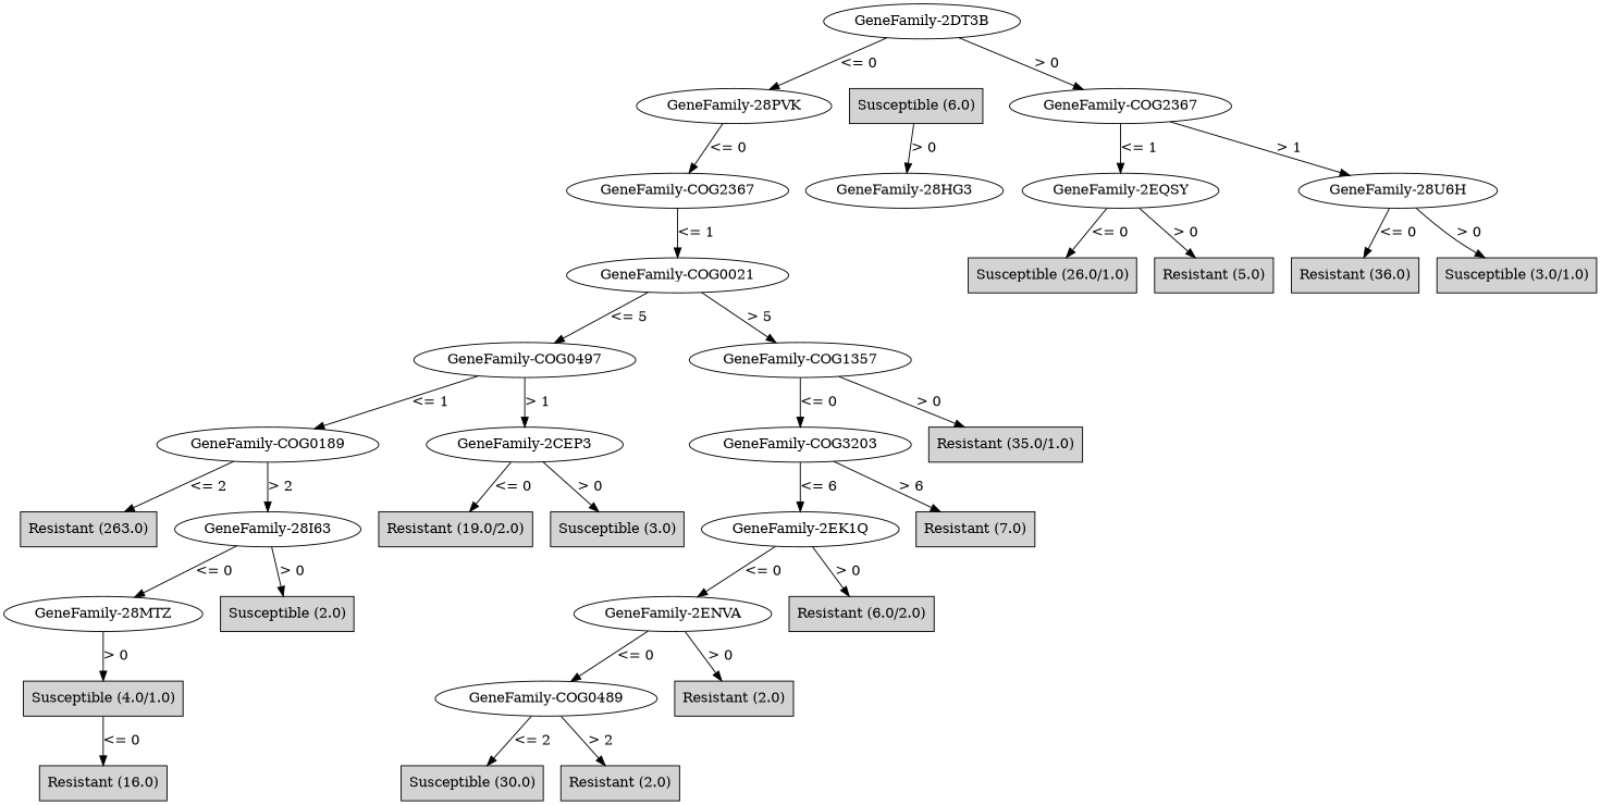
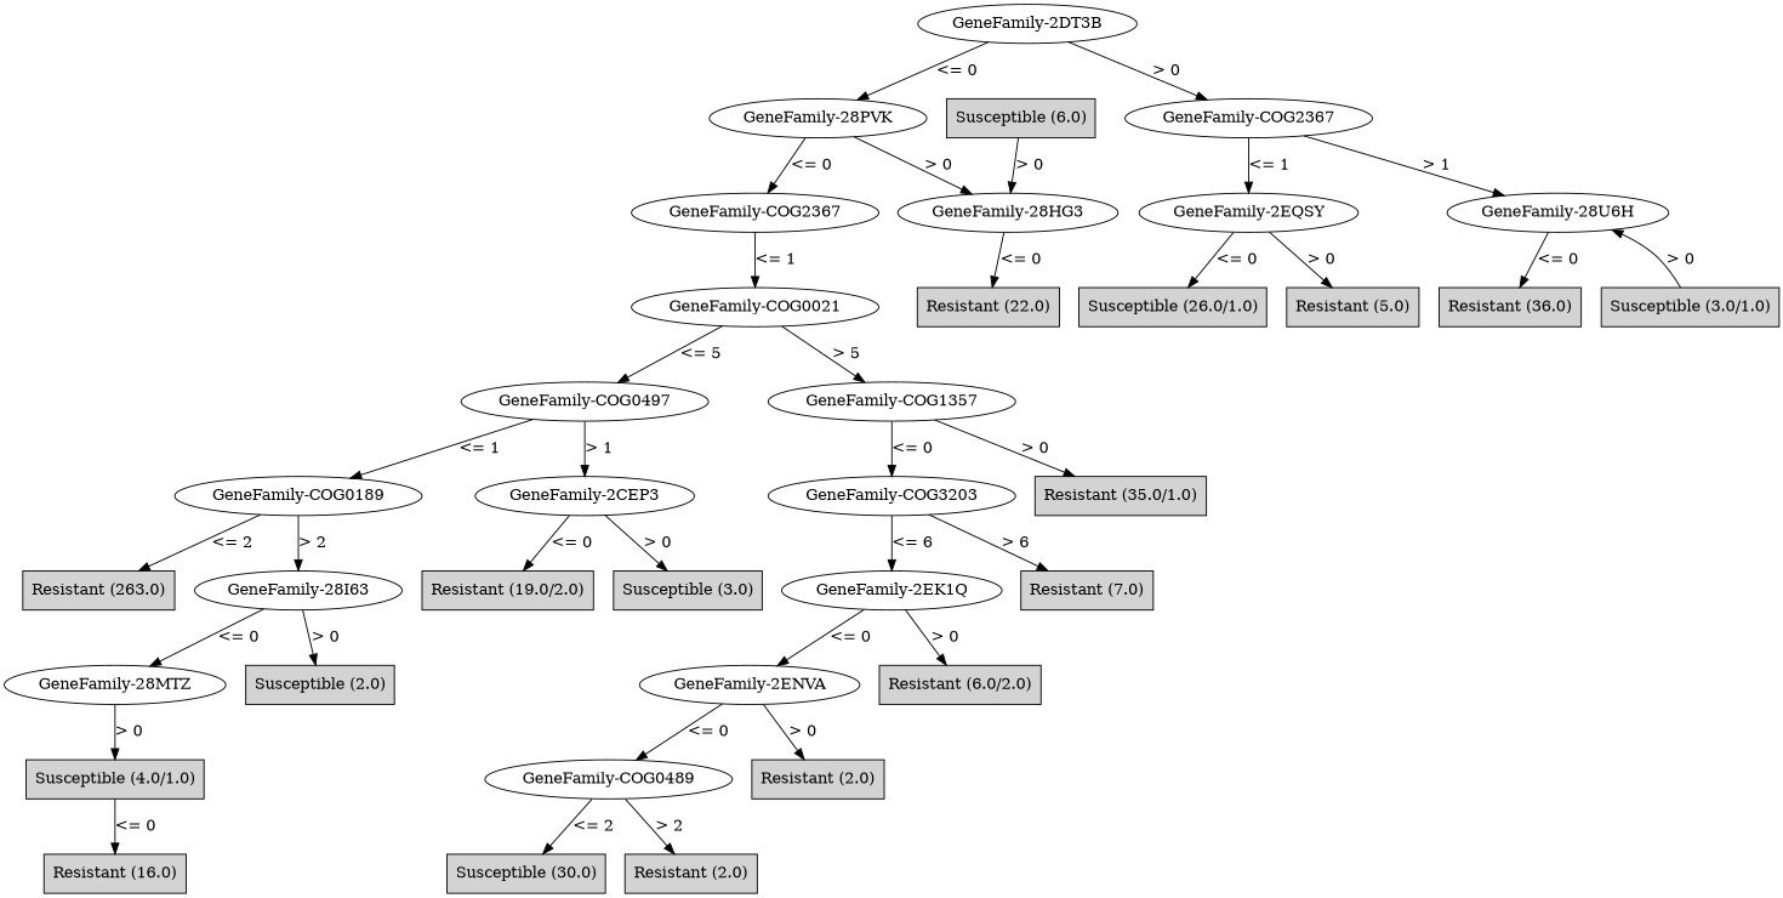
  digraph {
    n1 [label="GeneFamily-2DT3B"]
    n2 [label="GeneFamily-28PVK"]
    n3 [label="GeneFamily-COG2367"]
    n4 [label="GeneFamily-COG2367"]
    n5 [label="GeneFamily-28HG3"]
    n6 [label="GeneFamily-2EQSY"]
    n7 [label="GeneFamily-28U6H"]
    n8 [label="GeneFamily-COG0021"]
+   n9 [label="Resistant (22.0)" shape=box style=filled]
    n10 [label="GeneFamily-COG0497"]
    n11 [label="GeneFamily-COG1357"]
    n12 [label="GeneFamily-COG0189"]
    n13 [label="GeneFamily-2CEP3"]
    n14 [label="GeneFamily-COG3203"]
    n15 [label="Resistant (35.0/1.0)" shape=box style=filled]
    n16 [label="Resistant (263.0)" shape=box style=filled]
    n17 [label="GeneFamily-28I63"]
    n18 [label="Resistant (19.0/2.0)" shape=box style=filled]
    n19 [label="Susceptible (3.0)" shape=box style=filled]
    n20 [label="GeneFamily-28MTZ"]
    n21 [label="Susceptible (2.0)" shape=box style=filled]
    n22 [label="Susceptible (4.0/1.0)" shape=box style=filled]
    n23 [label="Resistant (16.0)" shape=box style=filled]
    n24 [label="GeneFamily-2EK1Q"]
    n25 [label="Resistant (7.0)" shape=box style=filled]
    n26 [label="GeneFamily-2ENVA"]
    n27 [label="Resistant (6.0/2.0)" shape=box style=filled]
    n28 [label="GeneFamily-COG0489"]
    n29 [label="Resistant (2.0)" shape=box style=filled]
    n30 [label="Susceptible (30.0)" shape=box style=filled]
    n31 [label="Resistant (2.0)" shape=box style=filled]
    n32 [label="Susceptible (6.0)" shape=box style=filled]
    n33 [label="Susceptible (26.0/1.0)" shape=box style=filled]
    n34 [label="Resistant (5.0)" shape=box style=filled]
    n35 [label="Resistant (36.0)" shape=box style=filled]
    n36 [label="Susceptible (3.0/1.0)" shape=box style=filled]
    n1 -> n2 [label="<= 0"]
    n1 -> n3 [label="> 0"]
    n2 -> n4 [label="<= 0"]
+   n2 -> n5 [label="> 0"]
    n3 -> n6 [label="<= 1"]
    n3 -> n7 [label="> 1"]
    n4 -> n8 [label="<= 1"]
+   n5 -> n9 [label="<= 0"]
    n6 -> n33 [label="<= 0"]
    n6 -> n34 [label="> 0"]
    n7 -> n35 [label="<= 0"]
-   n7 -> n36 [label="> 0"]
+   n36 -> n7 [label="> 0"]
    n8 -> n10 [label="<= 5"]
    n8 -> n11 [label="> 5"]
    n10 -> n12 [label="<= 1"]
    n10 -> n13 [label="> 1"]
    n11 -> n14 [label="<= 0"]
    n11 -> n15 [label="> 0"]
    n12 -> n16 [label="<= 2"]
    n12 -> n17 [label="> 2"]
    n13 -> n18 [label="<= 0"]
    n13 -> n19 [label="> 0"]
    n14 -> n24 [label="<= 6"]
    n14 -> n25 [label="> 6"]
    n17 -> n20 [label="<= 0"]
    n17 -> n21 [label="> 0"]
    n20 -> n22 [label="> 0"]
    n22 -> n23 [label="<= 0"]
    n24 -> n26 [label="<= 0"]
    n24 -> n27 [label="> 0"]
    n26 -> n28 [label="<= 0"]
    n26 -> n29 [label="> 0"]
    n28 -> n30 [label="<= 2"]
    n28 -> n31 [label="> 2"]
    n32 -> n5 [label="> 0"]
  }
